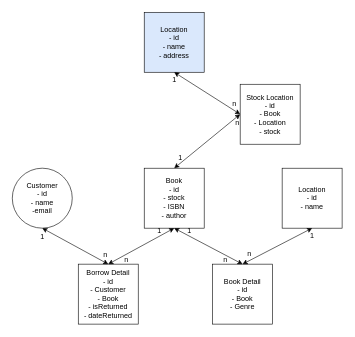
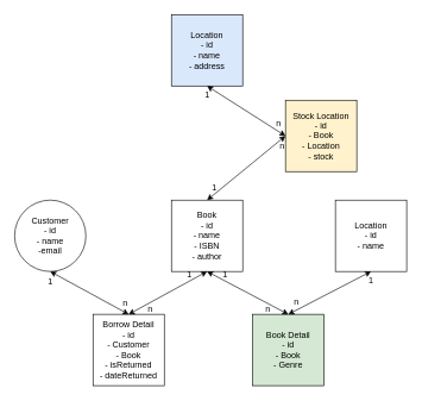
  <mxCell id="0" />
  <mxCell id="1" parent="0" />
  <mxCell id="2" value="Customer&lt;br&gt;- id&lt;br&gt;- name&lt;br&gt;-email" style="ellipse;whiteSpace=wrap;html=1;aspect=fixed;" vertex="1" parent="1"><mxGeometry x="20" y="280" width="100" height="100" as="geometry" /></mxCell>
- <mxCell id="3" value="Book&lt;br&gt;- id&lt;br&gt;- stock&lt;br&gt;- ISBN&lt;br&gt;- author" style="whiteSpace=wrap;html=1;aspect=fixed;" vertex="1" parent="1"><mxGeometry x="240" y="280" width="100" height="100" as="geometry" /></mxCell>
+ <mxCell id="3" value="Book&lt;br&gt;- id&lt;br&gt;- name&lt;br&gt;- ISBN&lt;br&gt;- author" style="whiteSpace=wrap;html=1;aspect=fixed;" vertex="1" parent="1"><mxGeometry x="240" y="280" width="100" height="100" as="geometry" /></mxCell>
  <mxCell id="4" value="Location&lt;br&gt;- id&lt;br&gt;- name&lt;br&gt;- address" style="whiteSpace=wrap;html=1;aspect=fixed;fillColor=#dae8fc;" vertex="1" parent="1"><mxGeometry x="240" y="20" width="100" height="100" as="geometry" /></mxCell>
  <mxCell id="5" value="Borrow Detail&lt;br&gt;- id&lt;br&gt;- Customer&lt;br&gt;- Book&lt;br&gt;- isReturned&lt;br&gt;- dateReturned" style="whiteSpace=wrap;html=1;aspect=fixed;" vertex="1" parent="1"><mxGeometry x="130" y="440" width="100" height="100" as="geometry" /></mxCell>
- <mxCell id="6" value="Stock Location&lt;br&gt;- id&lt;br&gt;- Book&lt;br&gt;- Location&lt;br&gt;- stock" style="whiteSpace=wrap;html=1;aspect=fixed;" vertex="1" parent="1"><mxGeometry x="400" y="140" width="100" height="100" as="geometry" /></mxCell>
+ <mxCell id="6" value="Stock Location&lt;br&gt;- id&lt;br&gt;- Book&lt;br&gt;- Location&lt;br&gt;- stock" style="whiteSpace=wrap;html=1;aspect=fixed;fillColor=#fff2cc;" vertex="1" parent="1"><mxGeometry x="400" y="140" width="100" height="100" as="geometry" /></mxCell>
  <mxCell id="7" value="Location&lt;br&gt;- id&lt;br&gt;- name" style="whiteSpace=wrap;html=1;aspect=fixed;" vertex="1" parent="1"><mxGeometry x="470" y="280" width="100" height="100" as="geometry" /></mxCell>
- <mxCell id="8" value="Book Detail&lt;br&gt;- id&lt;br&gt;- Book&lt;br&gt;- Genre" style="whiteSpace=wrap;html=1;aspect=fixed;" vertex="1" parent="1"><mxGeometry x="354" y="440" width="100" height="100" as="geometry" /></mxCell>
+ <mxCell id="8" value="Book Detail&lt;br&gt;- id&lt;br&gt;- Book&lt;br&gt;- Genre" style="whiteSpace=wrap;html=1;aspect=fixed;fillColor=#d5e8d4;" vertex="1" parent="1"><mxGeometry x="354" y="440" width="100" height="100" as="geometry" /></mxCell>
  <mxCell id="9" value="" style="endArrow=classic;startArrow=classic;html=1;rounded=0;exitX=0.5;exitY=0;exitDx=0;exitDy=0;" edge="1" parent="1" source="5"><mxGeometry width="50" height="50" relative="1" as="geometry"><mxPoint x="240" y="430" as="sourcePoint" /><mxPoint x="290" y="380" as="targetPoint" /></mxGeometry></mxCell>
  <mxCell id="10" value="" style="endArrow=classic;startArrow=classic;html=1;rounded=0;exitX=0.5;exitY=0;exitDx=0;exitDy=0;" edge="1" parent="1" source="8"><mxGeometry width="50" height="50" relative="1" as="geometry"><mxPoint x="240" y="430" as="sourcePoint" /><mxPoint x="290" y="380" as="targetPoint" /></mxGeometry></mxCell>
  <mxCell id="11" value="" style="endArrow=classic;startArrow=classic;html=1;rounded=0;entryX=0;entryY=0.5;entryDx=0;entryDy=0;" edge="1" parent="1" target="6"><mxGeometry width="50" height="50" relative="1" as="geometry"><mxPoint x="290" y="280" as="sourcePoint" /><mxPoint x="340" y="230" as="targetPoint" /></mxGeometry></mxCell>
  <mxCell id="12" value="" style="endArrow=classic;startArrow=classic;html=1;rounded=0;entryX=0.5;entryY=1;entryDx=0;entryDy=0;exitX=0.5;exitY=0;exitDx=0;exitDy=0;" edge="1" parent="1" source="5" target="2"><mxGeometry width="50" height="50" relative="1" as="geometry"><mxPoint x="70" y="480" as="sourcePoint" /><mxPoint x="120" y="430" as="targetPoint" /></mxGeometry></mxCell>
  <mxCell id="13" value="" style="endArrow=classic;startArrow=classic;html=1;rounded=0;exitX=0.5;exitY=0;exitDx=0;exitDy=0;" edge="1" parent="1" source="8"><mxGeometry width="50" height="50" relative="1" as="geometry"><mxPoint x="470" y="430" as="sourcePoint" /><mxPoint x="520" y="380" as="targetPoint" /></mxGeometry></mxCell>
  <mxCell id="14" value="" style="endArrow=classic;startArrow=classic;html=1;rounded=0;" edge="1" parent="1"><mxGeometry width="50" height="50" relative="1" as="geometry"><mxPoint x="400" y="190" as="sourcePoint" /><mxPoint x="290" y="120" as="targetPoint" /></mxGeometry></mxCell>
  <mxCell id="15" value="1" style="text;html=1;align=center;verticalAlign=middle;resizable=0;points=[];autosize=1;strokeColor=none;fillColor=none;" vertex="1" parent="1"><mxGeometry x="55" y="380" width="30" height="30" as="geometry" /></mxCell>
  <mxCell id="16" value="n" style="text;html=1;align=center;verticalAlign=middle;resizable=0;points=[];autosize=1;strokeColor=none;fillColor=none;" vertex="1" parent="1"><mxGeometry x="160" y="410" width="30" height="30" as="geometry" /></mxCell>
  <mxCell id="17" value="n" style="text;html=1;align=center;verticalAlign=middle;resizable=0;points=[];autosize=1;strokeColor=none;fillColor=none;" vertex="1" parent="1"><mxGeometry x="195" y="418" width="30" height="30" as="geometry" /></mxCell>
  <mxCell id="18" value="1" style="text;html=1;align=center;verticalAlign=middle;resizable=0;points=[];autosize=1;strokeColor=none;fillColor=none;" vertex="1" parent="1"><mxGeometry x="250" y="370" width="30" height="30" as="geometry" /></mxCell>
  <mxCell id="19" value="1" style="text;html=1;align=center;verticalAlign=middle;resizable=0;points=[];autosize=1;strokeColor=none;fillColor=none;" vertex="1" parent="1"><mxGeometry x="300" y="370" width="30" height="30" as="geometry" /></mxCell>
  <mxCell id="20" value="n" style="text;html=1;align=center;verticalAlign=middle;resizable=0;points=[];autosize=1;strokeColor=none;fillColor=none;" vertex="1" parent="1"><mxGeometry x="360" y="418" width="30" height="30" as="geometry" /></mxCell>
  <mxCell id="21" value="n" style="text;html=1;align=center;verticalAlign=middle;resizable=0;points=[];autosize=1;strokeColor=none;fillColor=none;" vertex="1" parent="1"><mxGeometry x="400" y="408" width="30" height="30" as="geometry" /></mxCell>
  <mxCell id="22" value="1" style="text;html=1;align=center;verticalAlign=middle;resizable=0;points=[];autosize=1;strokeColor=none;fillColor=none;" vertex="1" parent="1"><mxGeometry x="505" y="378" width="30" height="30" as="geometry" /></mxCell>
  <mxCell id="23" value="1" style="text;html=1;align=center;verticalAlign=middle;resizable=0;points=[];autosize=1;strokeColor=none;fillColor=none;" vertex="1" parent="1"><mxGeometry x="285" y="248" width="30" height="30" as="geometry" /></mxCell>
  <mxCell id="24" value="n" style="text;html=1;align=center;verticalAlign=middle;resizable=0;points=[];autosize=1;strokeColor=none;fillColor=none;" vertex="1" parent="1"><mxGeometry x="380" y="190" width="30" height="30" as="geometry" /></mxCell>
  <mxCell id="25" value="n" style="text;html=1;align=center;verticalAlign=middle;resizable=0;points=[];autosize=1;strokeColor=none;fillColor=none;" vertex="1" parent="1"><mxGeometry x="375" y="158" width="30" height="30" as="geometry" /></mxCell>
  <mxCell id="26" value="1" style="text;html=1;align=center;verticalAlign=middle;resizable=0;points=[];autosize=1;strokeColor=none;fillColor=none;" vertex="1" parent="1"><mxGeometry x="275" y="118" width="30" height="30" as="geometry" /></mxCell>
